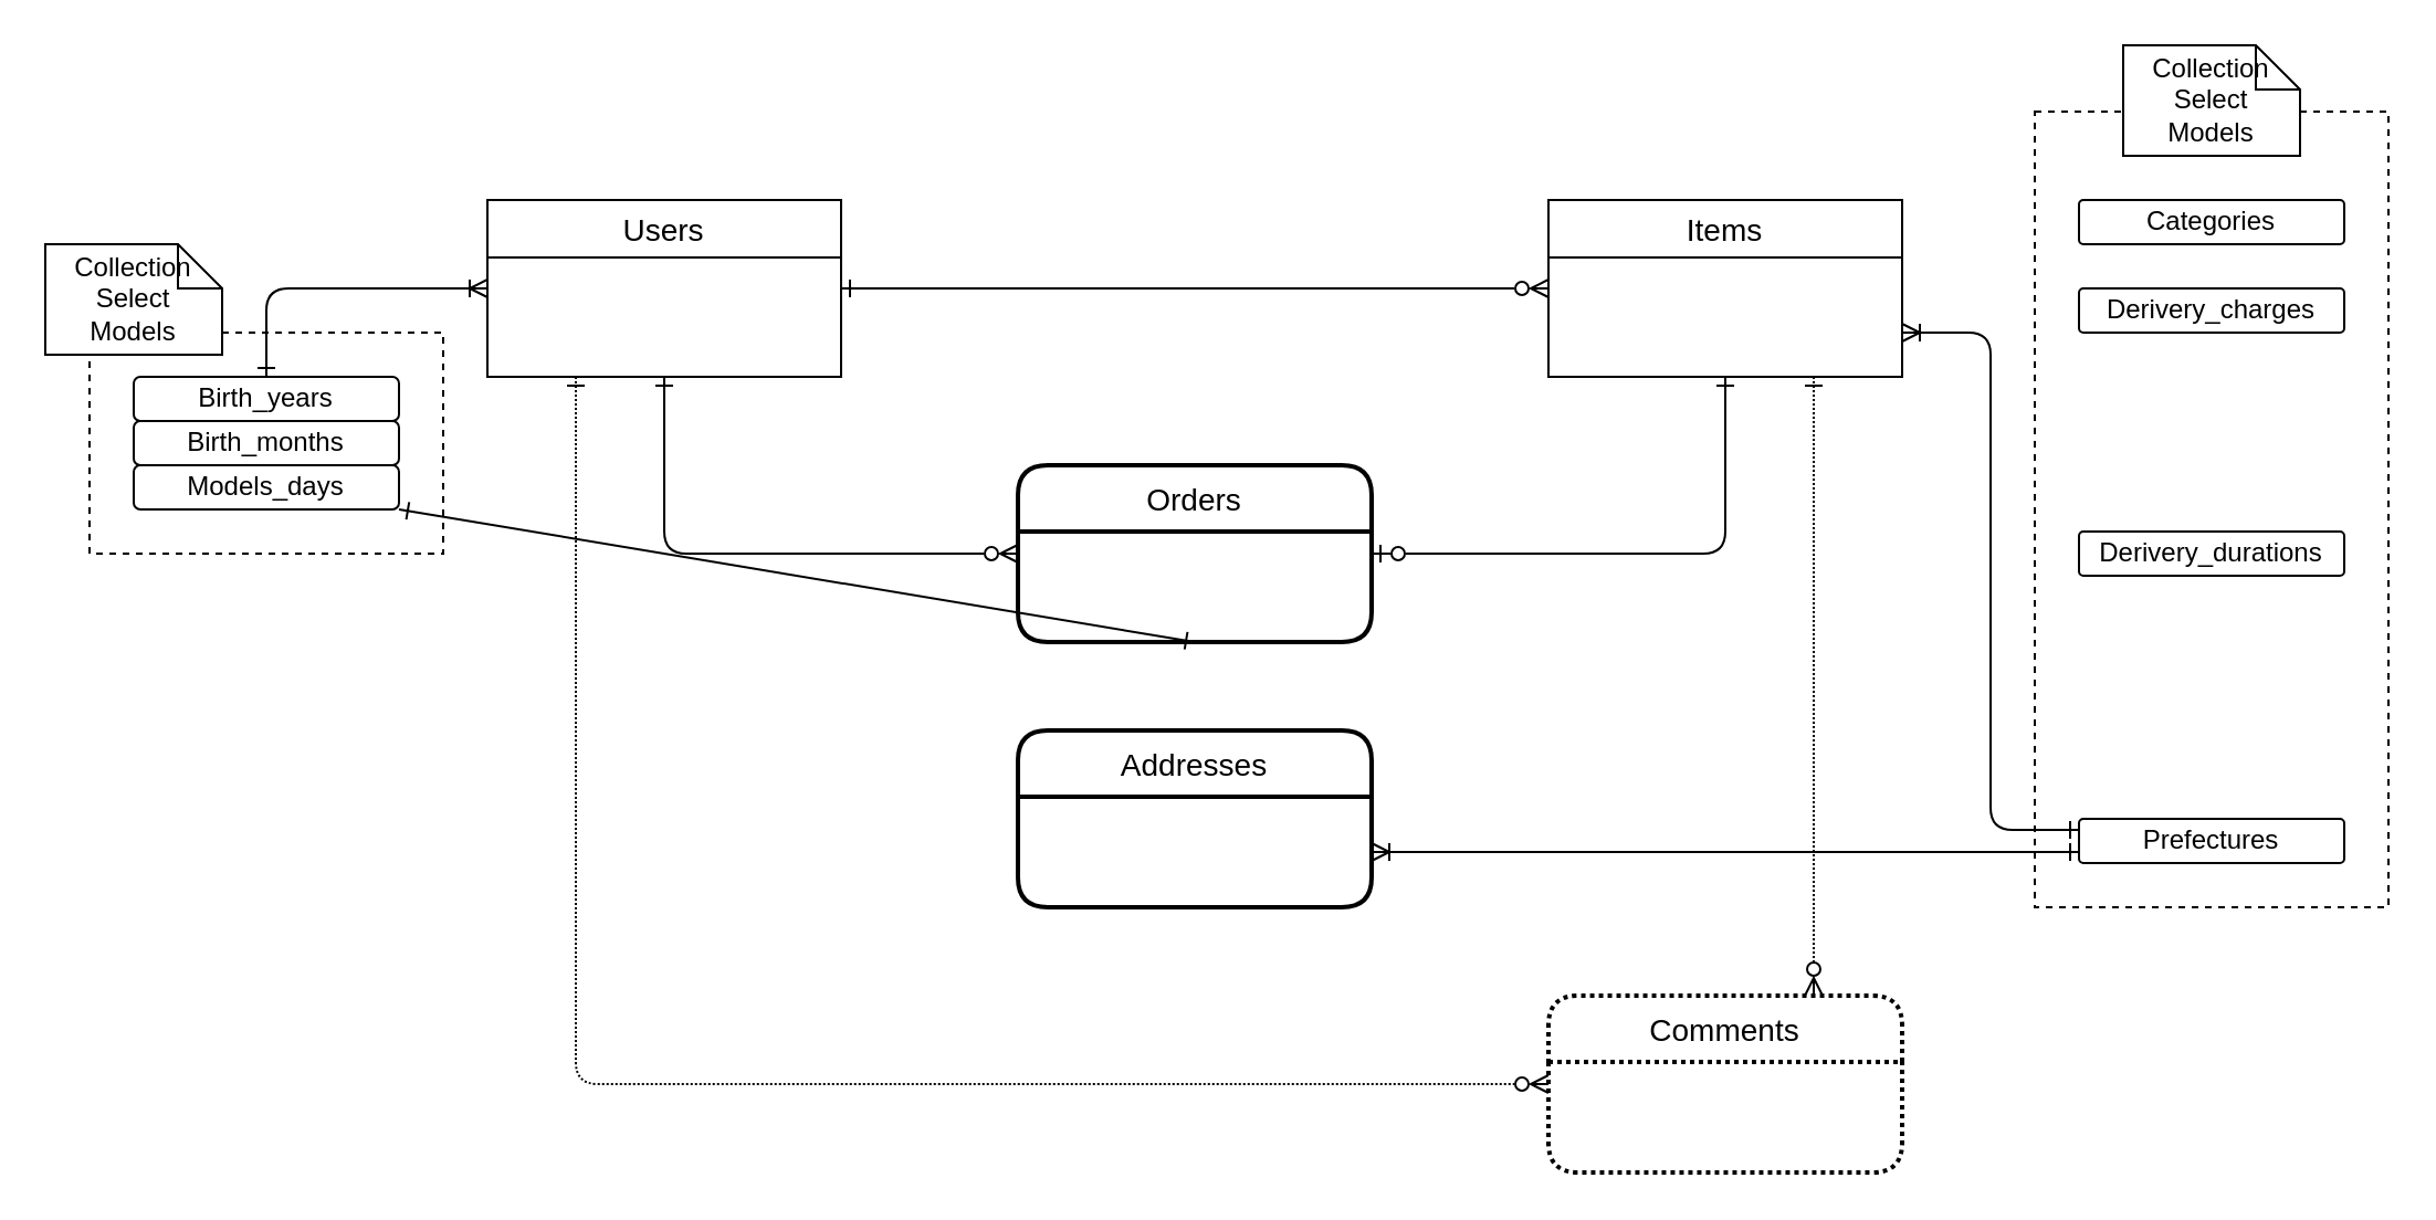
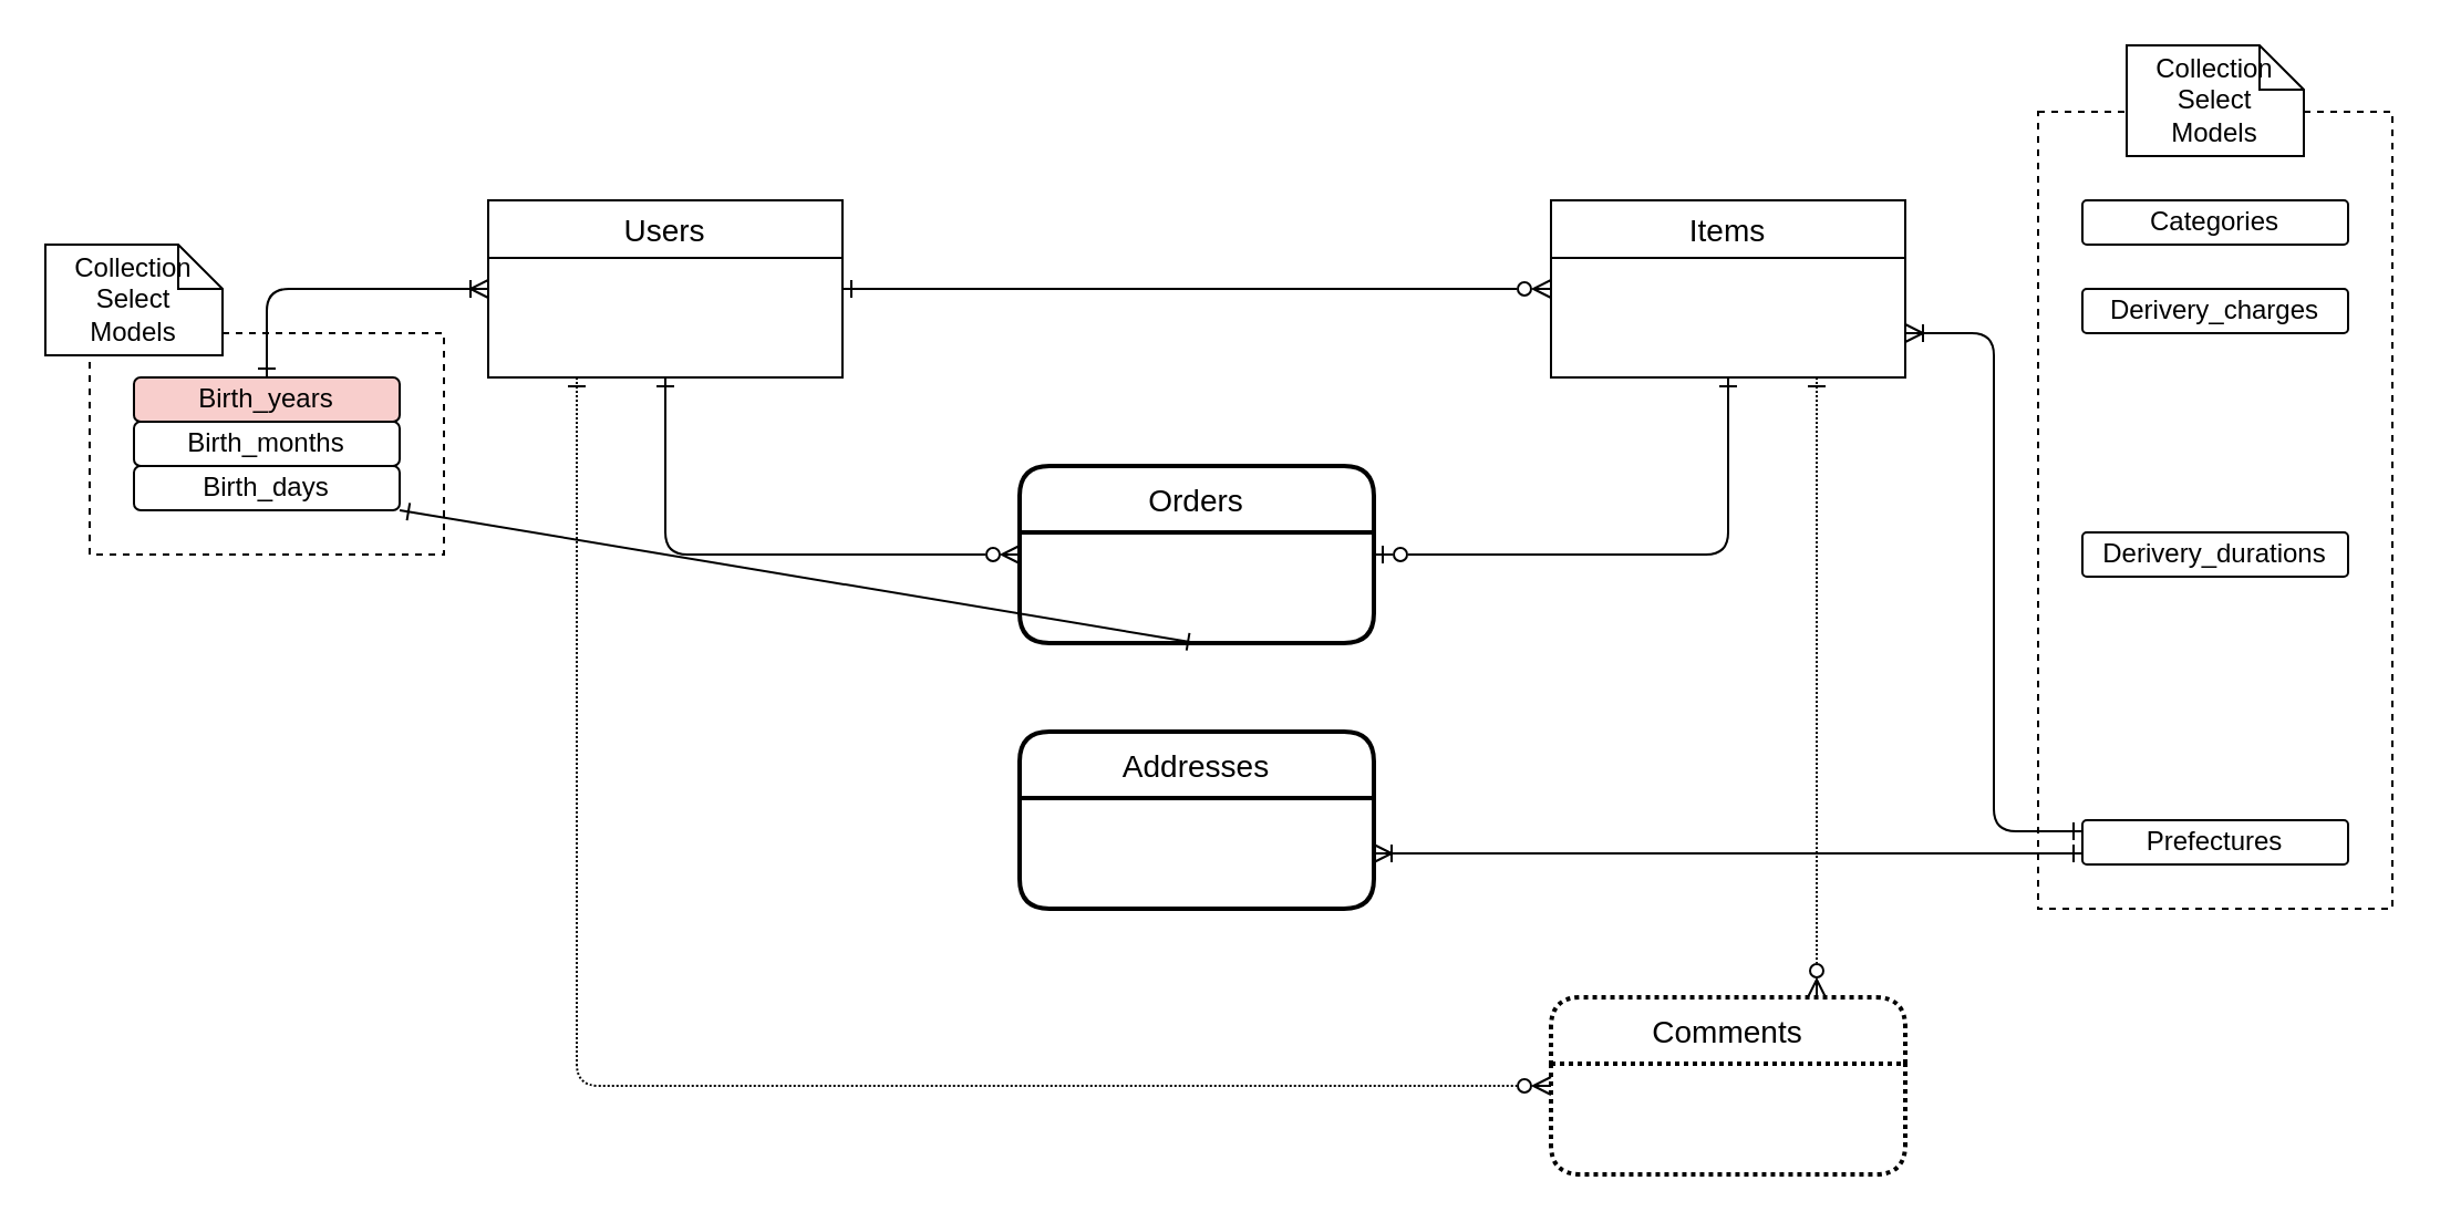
  <mxCell id="0" />
  <mxCell id="1" parent="0" />
  <mxCell id="2" value="" style="rounded=0;whiteSpace=wrap;html=1;fillColor=none;dashed=1;" vertex="1" parent="1"><mxGeometry x="40" y="150" width="160" height="100" as="geometry" /></mxCell>
  <mxCell id="3" value="" style="rounded=0;whiteSpace=wrap;html=1;fillColor=none;dashed=1;" vertex="1" parent="1"><mxGeometry x="920" y="50" width="160" height="360" as="geometry" /></mxCell>
  <mxCell id="4" style="edgeStyle=none;html=1;exitX=0.5;exitY=1;exitDx=0;exitDy=0;entryX=1;entryY=0.5;entryDx=0;entryDy=0;startArrow=ERone;startFill=0;endArrow=ERzeroToOne;endFill=0;" edge="1" parent="1" source="6" target="12"><mxGeometry relative="1" as="geometry"><mxPoint x="620" y="245" as="targetPoint" /><Array as="points"><mxPoint x="780" y="250" /></Array></mxGeometry></mxCell>
  <mxCell id="5" style="edgeStyle=none;html=1;exitX=0.75;exitY=1;exitDx=0;exitDy=0;entryX=0.75;entryY=0;entryDx=0;entryDy=0;startArrow=ERone;startFill=0;endArrow=ERzeroToMany;endFill=0;dashed=1;dashPattern=1 1;" edge="1" parent="1" source="6" target="26"><mxGeometry relative="1" as="geometry" /></mxCell>
  <mxCell id="6" value="Items" style="swimlane;fontStyle=0;childLayout=stackLayout;horizontal=1;startSize=26;horizontalStack=0;resizeParent=1;resizeParentMax=0;resizeLast=0;collapsible=1;marginBottom=0;align=center;fontSize=14;" vertex="1" parent="1"><mxGeometry x="700" y="90" width="160" height="80" as="geometry" /></mxCell>
  <mxCell id="7" style="edgeStyle=none;html=1;entryX=0;entryY=0.5;entryDx=0;entryDy=0;startArrow=ERone;startFill=0;endArrow=ERzeroToMany;endFill=0;" edge="1" parent="1" source="9" target="12"><mxGeometry relative="1" as="geometry"><mxPoint x="460" y="250.04" as="targetPoint" /><Array as="points"><mxPoint x="300" y="250" /></Array></mxGeometry></mxCell>
  <mxCell id="8" style="edgeStyle=none;html=1;exitX=0.25;exitY=1;exitDx=0;exitDy=0;entryX=0;entryY=0.5;entryDx=0;entryDy=0;startArrow=ERone;startFill=0;endArrow=ERzeroToMany;endFill=0;dashed=1;dashPattern=1 1;" edge="1" parent="1" source="9" target="26"><mxGeometry relative="1" as="geometry"><Array as="points"><mxPoint x="260" y="490" /></Array></mxGeometry></mxCell>
  <mxCell id="9" value="Users" style="swimlane;fontStyle=0;childLayout=stackLayout;horizontal=1;startSize=26;horizontalStack=0;resizeParent=1;resizeParentMax=0;resizeLast=0;collapsible=1;marginBottom=0;align=center;fontSize=14;" vertex="1" parent="1"><mxGeometry x="220" y="90" width="160" height="80" as="geometry" /></mxCell>
  <mxCell id="10" style="html=1;exitX=1;exitY=0.5;exitDx=0;exitDy=0;endArrow=ERzeroToMany;endFill=0;startArrow=ERone;startFill=0;entryX=0;entryY=0.5;entryDx=0;entryDy=0;" edge="1" parent="1" source="9" target="6"><mxGeometry relative="1" as="geometry"><mxPoint x="380" y="131" as="sourcePoint" /><mxPoint x="700" y="137" as="targetPoint" /></mxGeometry></mxCell>
  <mxCell id="11" style="edgeStyle=none;html=1;exitX=0.5;exitY=1;exitDx=0;exitDy=0;startArrow=ERone;startFill=0;endArrow=ERone;endFill=0;" edge="1" parent="1" source="12" target="16"><mxGeometry relative="1" as="geometry" /></mxCell>
  <mxCell id="12" value="Orders" style="swimlane;childLayout=stackLayout;horizontal=1;startSize=30;horizontalStack=0;rounded=1;fontSize=14;fontStyle=0;strokeWidth=2;resizeParent=0;resizeLast=1;shadow=0;dashed=0;align=center;" vertex="1" parent="1"><mxGeometry x="460" y="210" width="160" height="80" as="geometry" /></mxCell>
  <mxCell id="13" value="Addresses" style="swimlane;childLayout=stackLayout;horizontal=1;startSize=30;horizontalStack=0;rounded=1;fontSize=14;fontStyle=0;strokeWidth=2;resizeParent=0;resizeLast=1;shadow=0;dashed=0;align=center;" vertex="1" parent="1"><mxGeometry x="460" y="330" width="160" height="80" as="geometry" /></mxCell>
  <mxCell id="14" style="edgeStyle=none;html=1;exitX=0.5;exitY=0;exitDx=0;exitDy=0;startArrow=ERone;startFill=0;endArrow=ERoneToMany;endFill=0;entryX=0;entryY=0.5;entryDx=0;entryDy=0;" edge="1" parent="1" source="15" target="9"><mxGeometry relative="1" as="geometry"><mxPoint x="250" y="150" as="targetPoint" /><Array as="points"><mxPoint x="120" y="130" /></Array></mxGeometry></mxCell>
- <mxCell id="15" value="Birth_years" style="whiteSpace=wrap;html=1;align=center;rounded=1;" vertex="1" parent="1"><mxGeometry x="60" y="170" width="120" height="20" as="geometry" /></mxCell>
- <mxCell id="16" value="Models_days" style="whiteSpace=wrap;html=1;align=center;rounded=1;" vertex="1" parent="1"><mxGeometry x="60" y="210" width="120" height="20" as="geometry" /></mxCell>
+ <mxCell id="15" value="Birth_years" style="whiteSpace=wrap;html=1;align=center;rounded=1;fillColor=#f8cecc;" vertex="1" parent="1"><mxGeometry x="60" y="170" width="120" height="20" as="geometry" /></mxCell>
+ <mxCell id="16" value="Birth_days" style="whiteSpace=wrap;html=1;align=center;rounded=1;" vertex="1" parent="1"><mxGeometry x="60" y="210" width="120" height="20" as="geometry" /></mxCell>
  <mxCell id="17" value="Birth_months" style="whiteSpace=wrap;html=1;align=center;rounded=1;" vertex="1" parent="1"><mxGeometry x="60" y="190" width="120" height="20" as="geometry" /></mxCell>
  <mxCell id="18" value="Categories" style="rounded=1;arcSize=10;whiteSpace=wrap;html=1;align=center;" vertex="1" parent="1"><mxGeometry x="940" y="90" width="120" height="20" as="geometry" /></mxCell>
  <mxCell id="19" value="Derivery_charges" style="rounded=1;arcSize=10;whiteSpace=wrap;html=1;align=center;" vertex="1" parent="1"><mxGeometry x="940" y="130" width="120" height="20" as="geometry" /></mxCell>
  <mxCell id="20" value="Derivery_durations" style="rounded=1;arcSize=10;whiteSpace=wrap;html=1;align=center;" vertex="1" parent="1"><mxGeometry x="940" y="240" width="120" height="20" as="geometry" /></mxCell>
  <mxCell id="21" style="edgeStyle=none;html=1;exitX=0;exitY=0.25;exitDx=0;exitDy=0;entryX=1;entryY=0.75;entryDx=0;entryDy=0;startArrow=ERone;startFill=0;endArrow=ERoneToMany;endFill=0;" edge="1" parent="1" source="23" target="6"><mxGeometry relative="1" as="geometry"><Array as="points"><mxPoint x="900" y="375" /><mxPoint x="900" y="150" /></Array></mxGeometry></mxCell>
  <mxCell id="22" style="edgeStyle=none;html=1;exitX=0;exitY=0.75;exitDx=0;exitDy=0;startArrow=ERone;startFill=0;endArrow=ERoneToMany;endFill=0;" edge="1" parent="1" source="23"><mxGeometry relative="1" as="geometry"><mxPoint x="620" y="385" as="targetPoint" /></mxGeometry></mxCell>
  <mxCell id="23" value="Prefectures" style="rounded=1;arcSize=10;whiteSpace=wrap;html=1;align=center;" vertex="1" parent="1"><mxGeometry x="940" y="370" width="120" height="20" as="geometry" /></mxCell>
  <mxCell id="24" value="Collection&lt;br&gt;Select&lt;br&gt;Models" style="shape=note;size=20;whiteSpace=wrap;html=1;rounded=1;" vertex="1" parent="1"><mxGeometry x="960" y="20" width="80" height="50" as="geometry" /></mxCell>
  <mxCell id="25" value="Collection&lt;br&gt;Select&lt;br&gt;Models" style="shape=note;size=20;whiteSpace=wrap;html=1;rounded=1;" vertex="1" parent="1"><mxGeometry x="20" y="110" width="80" height="50" as="geometry" /></mxCell>
  <mxCell id="26" value="Comments" style="swimlane;childLayout=stackLayout;horizontal=1;startSize=30;horizontalStack=0;rounded=1;fontSize=14;fontStyle=0;strokeWidth=2;resizeParent=0;resizeLast=1;shadow=0;dashed=1;align=center;fillColor=none;dashPattern=1 1;" vertex="1" parent="1"><mxGeometry x="700" y="450" width="160" height="80" as="geometry" /></mxCell>
